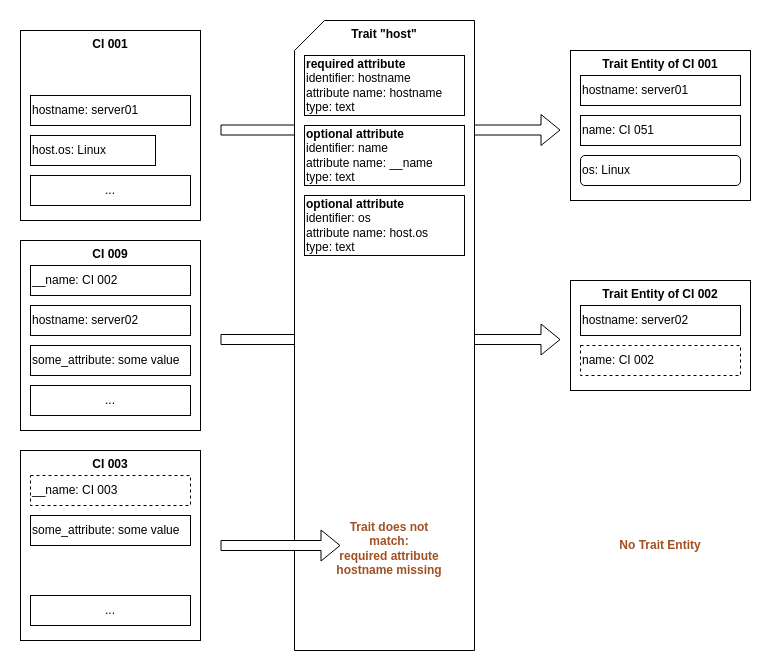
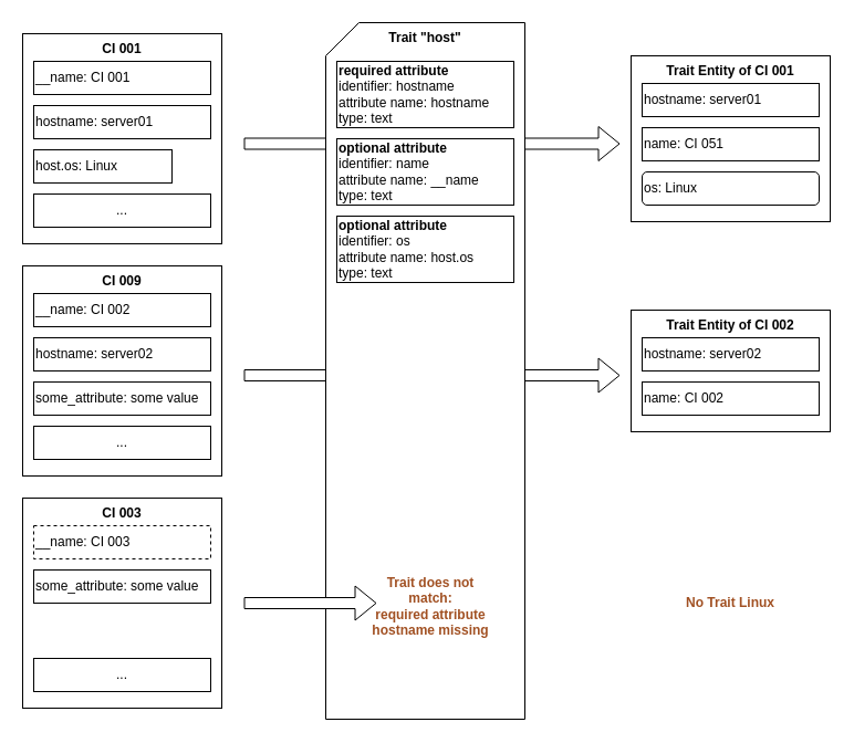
  <mxCell id="0" />
  <mxCell id="1" parent="0" />
  <mxCell id="2" value="" style="shape=flexArrow;endArrow=classic;html=1;fillColor=#ffffff;" parent="1" edge="1"><mxGeometry width="50" height="50" relative="1" as="geometry"><mxPoint x="220" y="339" as="sourcePoint" /><mxPoint x="560" y="339" as="targetPoint" /></mxGeometry></mxCell>
  <mxCell id="3" value="" style="shape=flexArrow;endArrow=classic;html=1;fillColor=#ffffff;" parent="1" edge="1"><mxGeometry width="50" height="50" relative="1" as="geometry"><mxPoint x="220" y="129.5" as="sourcePoint" /><mxPoint x="560" y="129.5" as="targetPoint" /></mxGeometry></mxCell>
  <mxCell id="4" value="CI 001" style="rounded=0;whiteSpace=wrap;html=1;verticalAlign=top;fontStyle=1" parent="1" vertex="1"><mxGeometry x="20" y="30" width="180" height="190" as="geometry" /></mxCell>
  <mxCell id="5" value="hostname: server01" style="rounded=0;whiteSpace=wrap;html=1;align=left;" parent="1" vertex="1"><mxGeometry x="30" y="95" width="160" height="30" as="geometry" /></mxCell>
  <mxCell id="6" value="host.os: Linux" style="rounded=0;whiteSpace=wrap;html=1;align=left;" parent="1" vertex="1"><mxGeometry x="30" y="135" width="125" height="30" as="geometry" /></mxCell>
  <mxCell id="7" value="..." style="rounded=0;whiteSpace=wrap;html=1;align=center;" parent="1" vertex="1"><mxGeometry x="30" y="175" width="160" height="30" as="geometry" /></mxCell>
  <mxCell id="8" value="Trait &quot;host&quot;" style="shape=card;whiteSpace=wrap;html=1;align=center;verticalAlign=top;fontStyle=1" parent="1" vertex="1"><mxGeometry x="294" y="20" width="180" height="630" as="geometry" /></mxCell>
  <mxCell id="9" value="&lt;b&gt;required attribute&amp;nbsp;&lt;br&gt;&lt;/b&gt;identifier: hostname&lt;br&gt;attribute name: hostname&lt;br&gt;type: text" style="rounded=0;whiteSpace=wrap;html=1;align=left;" parent="1" vertex="1"><mxGeometry x="304" y="55" width="160" height="60" as="geometry" /></mxCell>
  <mxCell id="10" value="&lt;b&gt;optional attribute&lt;/b&gt;&lt;br&gt;identifier: name&amp;nbsp;&lt;br&gt;attribute name: __name&lt;br&gt;type: text" style="rounded=0;whiteSpace=wrap;html=1;align=left;" parent="1" vertex="1"><mxGeometry x="304" y="125" width="160" height="60" as="geometry" /></mxCell>
+ <mxCell id="11" value="__name: CI 001" style="rounded=0;whiteSpace=wrap;html=1;align=left;" parent="1" vertex="1"><mxGeometry x="30" y="55" width="160" height="30" as="geometry" /></mxCell>
  <mxCell id="12" value="CI 009" style="rounded=0;whiteSpace=wrap;html=1;verticalAlign=top;fontStyle=1" parent="1" vertex="1"><mxGeometry x="20" y="240" width="180" height="190" as="geometry" /></mxCell>
  <mxCell id="13" value="hostname: server02" style="rounded=0;whiteSpace=wrap;html=1;align=left;" parent="1" vertex="1"><mxGeometry x="30" y="305" width="160" height="30" as="geometry" /></mxCell>
  <mxCell id="14" value="some_attribute: some value" style="rounded=0;whiteSpace=wrap;html=1;align=left;" parent="1" vertex="1"><mxGeometry x="30" y="345" width="160" height="30" as="geometry" /></mxCell>
  <mxCell id="15" value="..." style="rounded=0;whiteSpace=wrap;html=1;align=center;" parent="1" vertex="1"><mxGeometry x="30" y="385" width="160" height="30" as="geometry" /></mxCell>
  <mxCell id="16" value="__name: CI 002" style="rounded=0;whiteSpace=wrap;html=1;align=left;" parent="1" vertex="1"><mxGeometry x="30" y="265" width="160" height="30" as="geometry" /></mxCell>
  <mxCell id="17" value="&lt;b&gt;optional attribute&lt;/b&gt;&lt;br&gt;identifier: os&lt;br&gt;attribute name: host.os&lt;br&gt;type: text" style="rounded=0;whiteSpace=wrap;html=1;align=left;" parent="1" vertex="1"><mxGeometry x="304" y="195" width="160" height="60" as="geometry" /></mxCell>
  <mxCell id="18" value="CI 003" style="rounded=0;whiteSpace=wrap;html=1;verticalAlign=top;fontStyle=1" parent="1" vertex="1"><mxGeometry x="20" y="450" width="180" height="190" as="geometry" /></mxCell>
  <mxCell id="19" value="some_attribute: some value" style="rounded=0;whiteSpace=wrap;html=1;align=left;" parent="1" vertex="1"><mxGeometry x="30" y="515" width="160" height="30" as="geometry" /></mxCell>
  <mxCell id="20" value="..." style="rounded=0;whiteSpace=wrap;html=1;align=center;" parent="1" vertex="1"><mxGeometry x="30" y="595" width="160" height="30" as="geometry" /></mxCell>
  <mxCell id="21" value="__name: CI 003" style="rounded=0;whiteSpace=wrap;html=1;align=left;dashed=1;" parent="1" vertex="1"><mxGeometry x="30" y="475" width="160" height="30" as="geometry" /></mxCell>
  <mxCell id="22" value="Trait Entity of CI 001" style="rounded=0;whiteSpace=wrap;html=1;verticalAlign=top;fontStyle=1" parent="1" vertex="1"><mxGeometry x="570" y="50" width="180" height="150" as="geometry" /></mxCell>
  <mxCell id="23" value="name: CI 051" style="rounded=0;whiteSpace=wrap;html=1;align=left;" parent="1" vertex="1"><mxGeometry x="580" y="115" width="160" height="30" as="geometry" /></mxCell>
  <mxCell id="24" value="os: Linux" style="whiteSpace=wrap;html=1;align=left;rounded=1;" parent="1" vertex="1"><mxGeometry x="580" y="155" width="160" height="30" as="geometry" /></mxCell>
  <mxCell id="25" value="&lt;span&gt;hostname: server01&lt;/span&gt;" style="rounded=0;whiteSpace=wrap;html=1;align=left;" parent="1" vertex="1"><mxGeometry x="580" y="75" width="160" height="30" as="geometry" /></mxCell>
  <mxCell id="26" value="Trait Entity of CI 002" style="rounded=0;whiteSpace=wrap;html=1;verticalAlign=top;fontStyle=1" parent="1" vertex="1"><mxGeometry x="570" y="280" width="180" height="110" as="geometry" /></mxCell>
- <mxCell id="27" value="name: CI 002" style="rounded=0;whiteSpace=wrap;html=1;align=left;dashed=1;" parent="1" vertex="1"><mxGeometry x="580" y="345" width="160" height="30" as="geometry" /></mxCell>
+ <mxCell id="27" value="name: CI 002" style="rounded=0;whiteSpace=wrap;html=1;align=left;" parent="1" vertex="1"><mxGeometry x="580" y="345" width="160" height="30" as="geometry" /></mxCell>
  <mxCell id="28" value="&lt;span&gt;hostname: server02&lt;/span&gt;" style="rounded=0;whiteSpace=wrap;html=1;align=left;" parent="1" vertex="1"><mxGeometry x="580" y="305" width="160" height="30" as="geometry" /></mxCell>
  <mxCell id="29" value="" style="shape=flexArrow;endArrow=classic;html=1;fillColor=#ffffff;" parent="1" edge="1"><mxGeometry width="50" height="50" relative="1" as="geometry"><mxPoint x="220" y="545" as="sourcePoint" /><mxPoint x="340" y="545" as="targetPoint" /></mxGeometry></mxCell>
  <mxCell id="30" value="Trait does not match:&lt;br&gt;required attribute hostname missing" style="text;html=1;strokeColor=none;fillColor=none;align=center;verticalAlign=middle;whiteSpace=wrap;rounded=0;fontStyle=1;fontColor=#A15022;" parent="1" vertex="1"><mxGeometry x="334" y="500" width="110" height="95" as="geometry" /></mxCell>
- <mxCell id="31" value="No Trait Entity" style="text;html=1;strokeColor=none;fillColor=none;align=center;verticalAlign=middle;whiteSpace=wrap;rounded=0;fontStyle=1;fontColor=#A15022;" parent="1" vertex="1"><mxGeometry x="605" y="497.5" width="110" height="95" as="geometry" /></mxCell>
+ <mxCell id="31" value="No Trait Linux" style="text;html=1;strokeColor=none;fillColor=none;align=center;verticalAlign=middle;whiteSpace=wrap;rounded=0;fontStyle=1;fontColor=#A15022;" parent="1" vertex="1"><mxGeometry x="605" y="497.5" width="110" height="95" as="geometry" /></mxCell>
